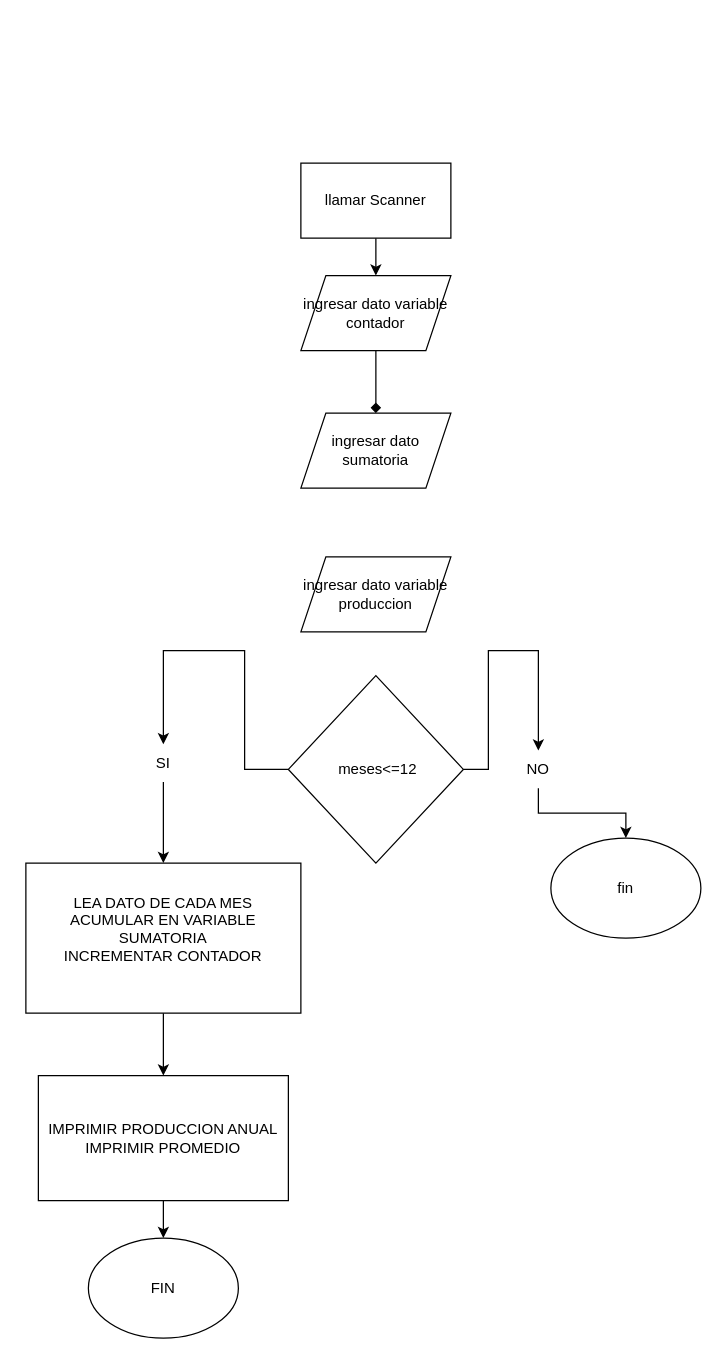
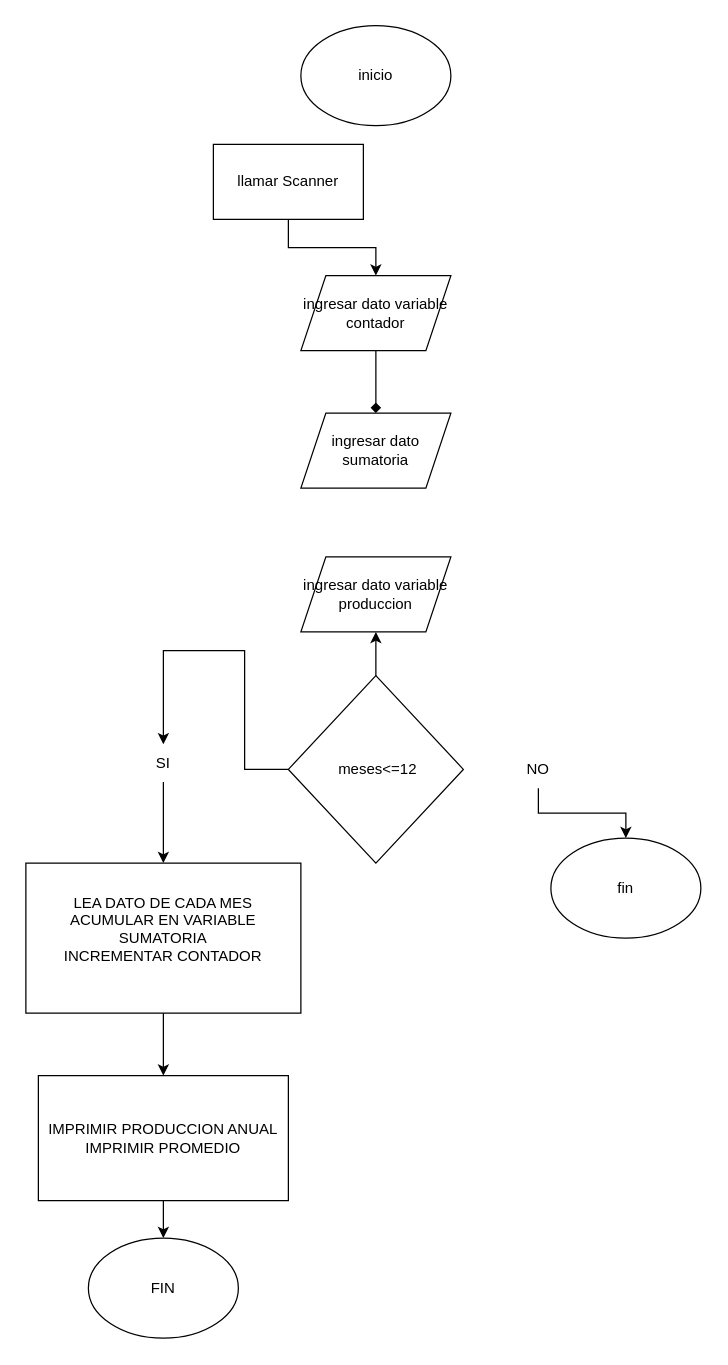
  <mxCell id="0" />
  <mxCell id="1" parent="0" />
+ <mxCell id="2" value="inicio" style="ellipse;whiteSpace=wrap;html=1;" vertex="1" parent="1"><mxGeometry x="240" y="20" width="120" height="80" as="geometry" /></mxCell>
  <mxCell id="3" value="ingresar dato sumatoria " style="shape=parallelogram;perimeter=parallelogramPerimeter;whiteSpace=wrap;html=1;fixedSize=1;" vertex="1" parent="1"><mxGeometry x="240" y="330" width="120" height="60" as="geometry" /></mxCell>
  <mxCell id="4" value="ingresar dato variable produccion" style="shape=parallelogram;perimeter=parallelogramPerimeter;whiteSpace=wrap;html=1;fixedSize=1;" vertex="1" parent="1"><mxGeometry x="240" y="445" width="120" height="60" as="geometry" /></mxCell>
  <mxCell id="5" style="edgeStyle=orthogonalEdgeStyle;rounded=0;orthogonalLoop=1;jettySize=auto;html=1;entryX=0.5;entryY=0;entryDx=0;entryDy=0;endArrow=diamond;" edge="1" parent="1" source="6" target="3"><mxGeometry relative="1" as="geometry" /></mxCell>
  <mxCell id="6" value="ingresar dato variable contador" style="shape=parallelogram;perimeter=parallelogramPerimeter;whiteSpace=wrap;html=1;fixedSize=1;" vertex="1" parent="1"><mxGeometry x="240" y="220" width="120" height="60" as="geometry" /></mxCell>
  <mxCell id="7" style="edgeStyle=orthogonalEdgeStyle;rounded=0;orthogonalLoop=1;jettySize=auto;html=1;" edge="1" parent="1" source="8" target="6"><mxGeometry relative="1" as="geometry" /></mxCell>
- <mxCell id="8" value="llamar Scanner" style="rounded=0;whiteSpace=wrap;html=1;" vertex="1" parent="1"><mxGeometry x="240" y="130" width="120" height="60" as="geometry" /></mxCell>
- <mxCell id="9" style="edgeStyle=orthogonalEdgeStyle;rounded=0;orthogonalLoop=1;jettySize=auto;html=1;entryX=0.5;entryY=0;entryDx=0;entryDy=0;" edge="1" parent="1" source="11" target="16"><mxGeometry relative="1" as="geometry" /></mxCell>
+ <mxCell id="8" value="llamar Scanner" style="rounded=0;whiteSpace=wrap;html=1;" vertex="1" parent="1"><mxGeometry x="170" y="115" width="120" height="60" as="geometry" /></mxCell>
+ <mxCell id="9" style="edgeStyle=orthogonalEdgeStyle;rounded=0;orthogonalLoop=1;jettySize=auto;html=1;" edge="1" parent="1" source="11" target="4"><mxGeometry relative="1" as="geometry" /></mxCell>
  <mxCell id="10" style="edgeStyle=orthogonalEdgeStyle;rounded=0;orthogonalLoop=1;jettySize=auto;html=1;" edge="1" parent="1" source="18" target="13"><mxGeometry relative="1" as="geometry" /></mxCell>
  <mxCell id="11" value="&amp;nbsp;meses&amp;lt;=12" style="rhombus;whiteSpace=wrap;html=1;" vertex="1" parent="1"><mxGeometry x="230" y="540" width="140" height="150" as="geometry" /></mxCell>
  <mxCell id="12" style="edgeStyle=orthogonalEdgeStyle;rounded=0;orthogonalLoop=1;jettySize=auto;html=1;entryX=0.5;entryY=0;entryDx=0;entryDy=0;" edge="1" parent="1" source="13" target="20"><mxGeometry relative="1" as="geometry" /></mxCell>
  <mxCell id="13" value="&lt;div&gt;LEA DATO DE CADA MES&lt;/div&gt;&lt;div&gt;ACUMULAR EN VARIABLE SUMATORIA&lt;/div&gt;&lt;div&gt;INCREMENTAR CONTADOR&lt;br&gt;&lt;/div&gt;&lt;div&gt;&lt;br&gt;&lt;/div&gt;" style="rounded=0;whiteSpace=wrap;html=1;" vertex="1" parent="1"><mxGeometry x="20" y="690" width="220" height="120" as="geometry" /></mxCell>
  <mxCell id="14" value="fin" style="ellipse;whiteSpace=wrap;html=1;" vertex="1" parent="1"><mxGeometry x="440" y="670" width="120" height="80" as="geometry" /></mxCell>
  <mxCell id="15" style="edgeStyle=orthogonalEdgeStyle;rounded=0;orthogonalLoop=1;jettySize=auto;html=1;entryX=0.5;entryY=0;entryDx=0;entryDy=0;exitX=0.5;exitY=1;exitDx=0;exitDy=0;" edge="1" parent="1" source="16" target="14"><mxGeometry relative="1" as="geometry" /></mxCell>
  <mxCell id="16" value="NO" style="text;html=1;strokeColor=none;fillColor=none;align=center;verticalAlign=middle;whiteSpace=wrap;rounded=0;" vertex="1" parent="1"><mxGeometry x="400" y="600" width="60" height="30" as="geometry" /></mxCell>
  <mxCell id="17" value="" style="edgeStyle=orthogonalEdgeStyle;rounded=0;orthogonalLoop=1;jettySize=auto;html=1;entryX=0.5;entryY=0;entryDx=0;entryDy=0;" edge="1" parent="1" source="11" target="18"><mxGeometry relative="1" as="geometry"><mxPoint x="230" y="615" as="sourcePoint" /><mxPoint x="130" y="690" as="targetPoint" /></mxGeometry></mxCell>
  <mxCell id="18" value="SI" style="text;html=1;strokeColor=none;fillColor=none;align=center;verticalAlign=middle;whiteSpace=wrap;rounded=0;" vertex="1" parent="1"><mxGeometry x="100" y="595" width="60" height="30" as="geometry" /></mxCell>
  <mxCell id="19" style="edgeStyle=orthogonalEdgeStyle;rounded=0;orthogonalLoop=1;jettySize=auto;html=1;entryX=0.5;entryY=0;entryDx=0;entryDy=0;" edge="1" parent="1" source="20" target="21"><mxGeometry relative="1" as="geometry" /></mxCell>
  <mxCell id="20" value="&lt;div&gt;IMPRIMIR PRODUCCION ANUAL&lt;/div&gt;&lt;div&gt;IMPRIMIR PROMEDIO&lt;br&gt;&lt;/div&gt;" style="rounded=0;whiteSpace=wrap;html=1;" vertex="1" parent="1"><mxGeometry y="860" width="200" height="100" as="geometry" x="30" /></mxCell>
  <mxCell id="21" value="FIN" style="ellipse;whiteSpace=wrap;html=1;" vertex="1" parent="1"><mxGeometry x="70" y="990" width="120" height="80" as="geometry" /></mxCell>
